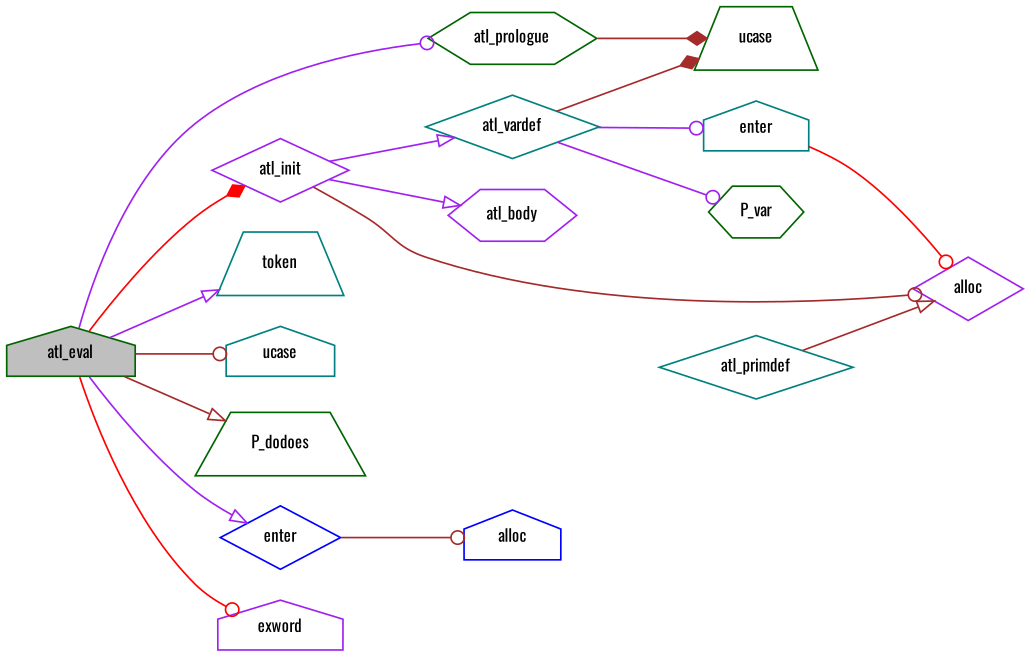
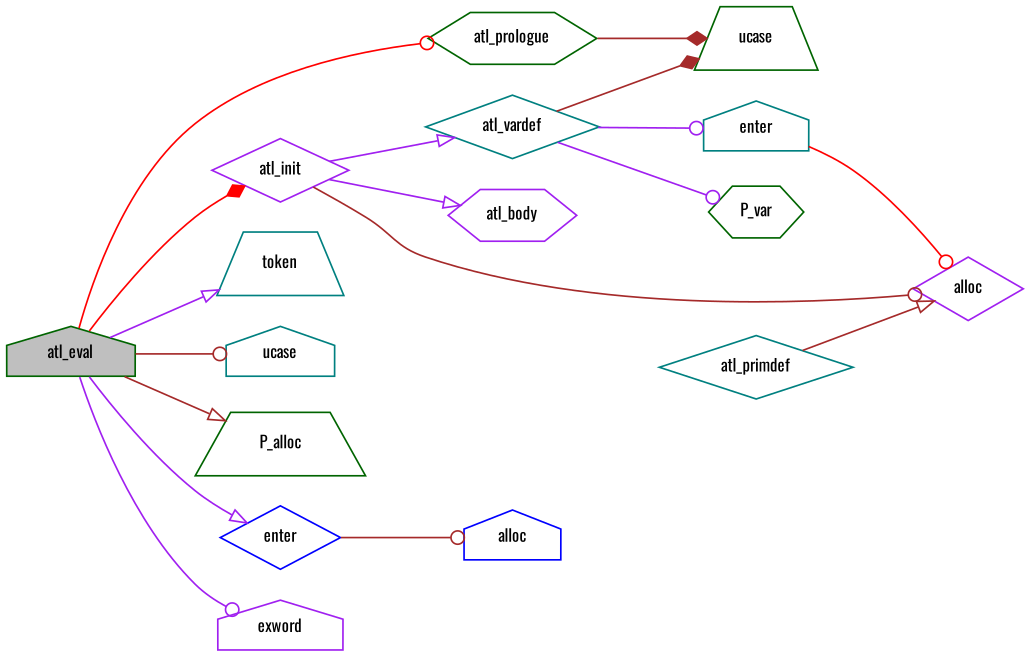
  digraph {
    fontname=Oswald
    rankdir=LR
    node [color=darkgreen fillcolor=white fontname=Oswald fontsize=10 shape=house style=filled]
    edge [arrowhead=odot color=purple fontname=Oswald fontsize=10 labelfontname=Helvetica labelfontsize=10 style=solid]
    n1 [fillcolor=grey75 fontcolor=black height=0.2 label=atl_eval width=0.4]
    n2 [height=0.2 label=atl_prologue shape=hexagon width=0.4]
    n3 [color=purple height=0.2 label=atl_init shape=diamond width=0.4]
    n4 [color=teal height=0.2 label=token shape=trapezium width=0.4]
    n5 [color=teal height=0.2 label=ucase width=0.4]
-   n6 [height=0.2 label=P_dodoes shape=trapezium width=0.4]
+   n6 [height=0.2 label=P_alloc shape=trapezium width=0.4]
    n7 [color=blue height=0.2 label=enter shape=diamond width=0.4]
    n8 [color=purple height=0.2 label=exword width=0.4]
    n9 [height=0.2 label=ucase shape=trapezium width=0.4]
    n10 [color=purple height=0.2 label=alloc shape=diamond width=0.4]
    n11 [color=teal height=0.2 label=atl_vardef shape=diamond width=0.4]
    n12 [color=purple height=0.2 label=atl_body shape=hexagon width=0.4]
    n13 [color=blue height=0.2 label=alloc width=0.4]
    n14 [color=teal height=0.2 label=atl_primdef shape=diamond width=0.4]
    n15 [height=0.2 label=P_var shape=hexagon width=0.4]
    n16 [color=teal height=0.2 label=enter width=0.4]
-   n1 -> n2
+   n1 -> n2 [color=red]
    n1 -> n3 [arrowhead=diamond color=red]
    n1 -> n4 [arrowhead=onormal]
    n1 -> n5 [color=brown]
    n1 -> n6 [arrowhead=onormal color=brown]
    n1 -> n7 [arrowhead=onormal]
-   n1 -> n8 [color=red]
+   n1 -> n8
    n2 -> n9 [arrowhead=diamond color=brown]
    n3 -> n10 [color=brown]
    n3 -> n11 [arrowhead=onormal]
    n3 -> n12 [arrowhead=onormal]
    n7 -> n13 [color=brown]
    n11 -> n9 [arrowhead=diamond color=brown]
    n11 -> n15
    n11 -> n16
    n14 -> n10 [arrowhead=onormal color=brown]
    n16 -> n10 [color=red]
  }
